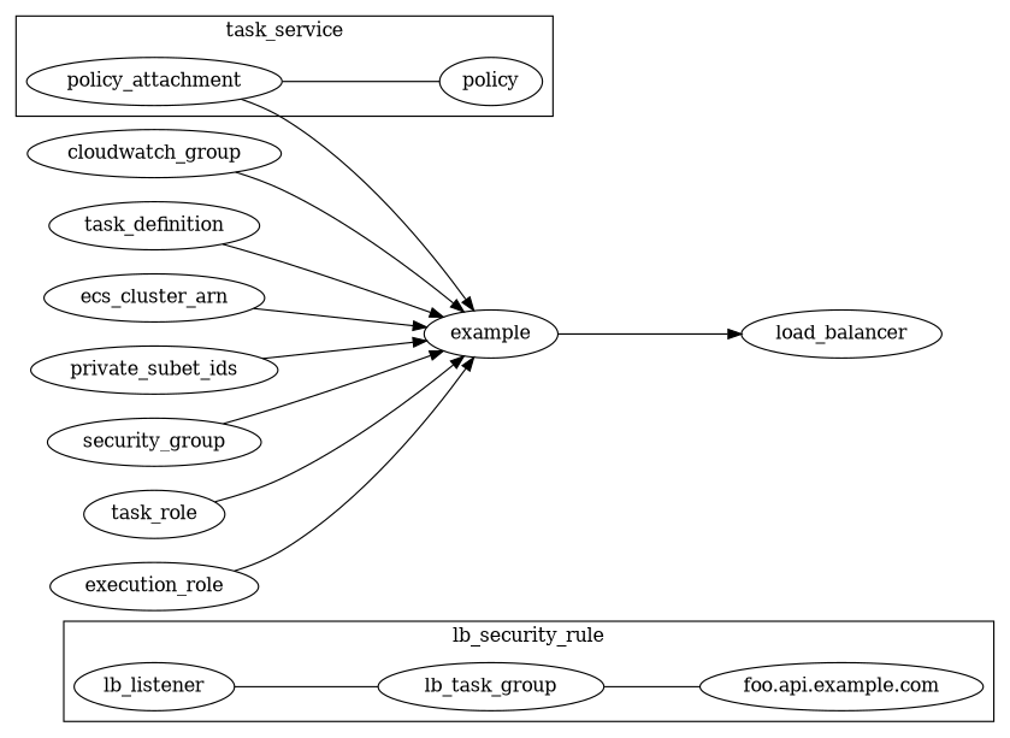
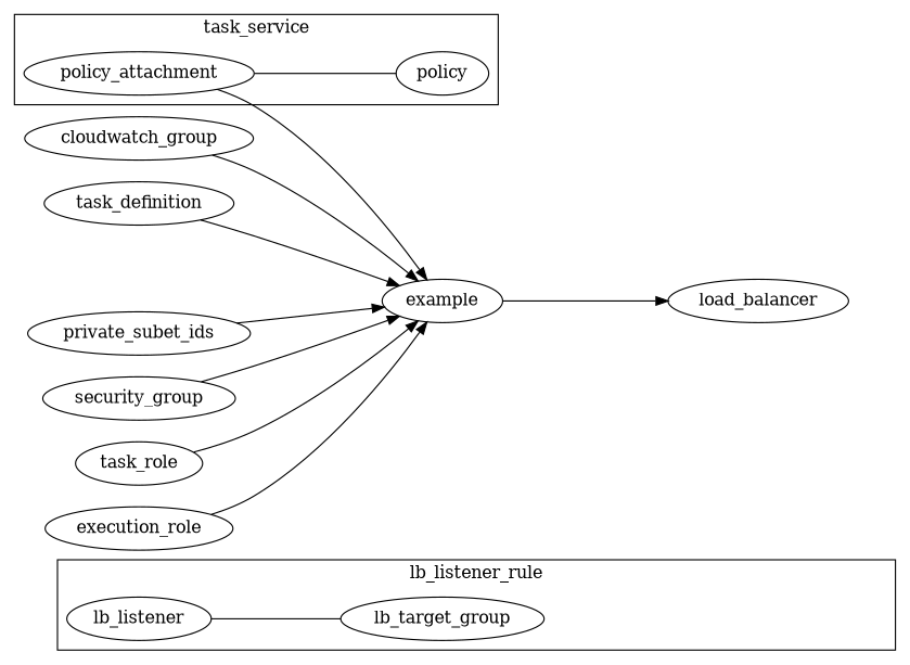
  digraph {
    rankdir=LR
    ranksep=1
-   lb_target_group [label=lb_task_group]
-   "foo.api.example.com"
+   lb_target_group
    lb_listener
    policy_attachment
    policy
    n6 [label=example]
    cloudwatch_group
    load_balancer
    task_definition
-   ecs_cluster_arn
    private_subet_ids
    security_group
    task_role
    execution_role
    subgraph cluster_1 {
-     label=lb_security_rule
+     label=lb_listener_rule
      lb_target_group
-     "foo.api.example.com"
      lb_listener
    }
    subgraph cluster_2 {
      label=task_service
      policy_attachment
      policy
    }
-   lb_target_group -> "foo.api.example.com" [dir=none]
    lb_listener -> lb_target_group [dir=none]
    policy_attachment -> policy [dir=none]
    policy_attachment -> n6
    n6 -> load_balancer
    cloudwatch_group -> n6
    task_definition -> n6
-   ecs_cluster_arn -> n6
    private_subet_ids -> n6
    security_group -> n6
    task_role -> n6
    execution_role -> n6
  }
